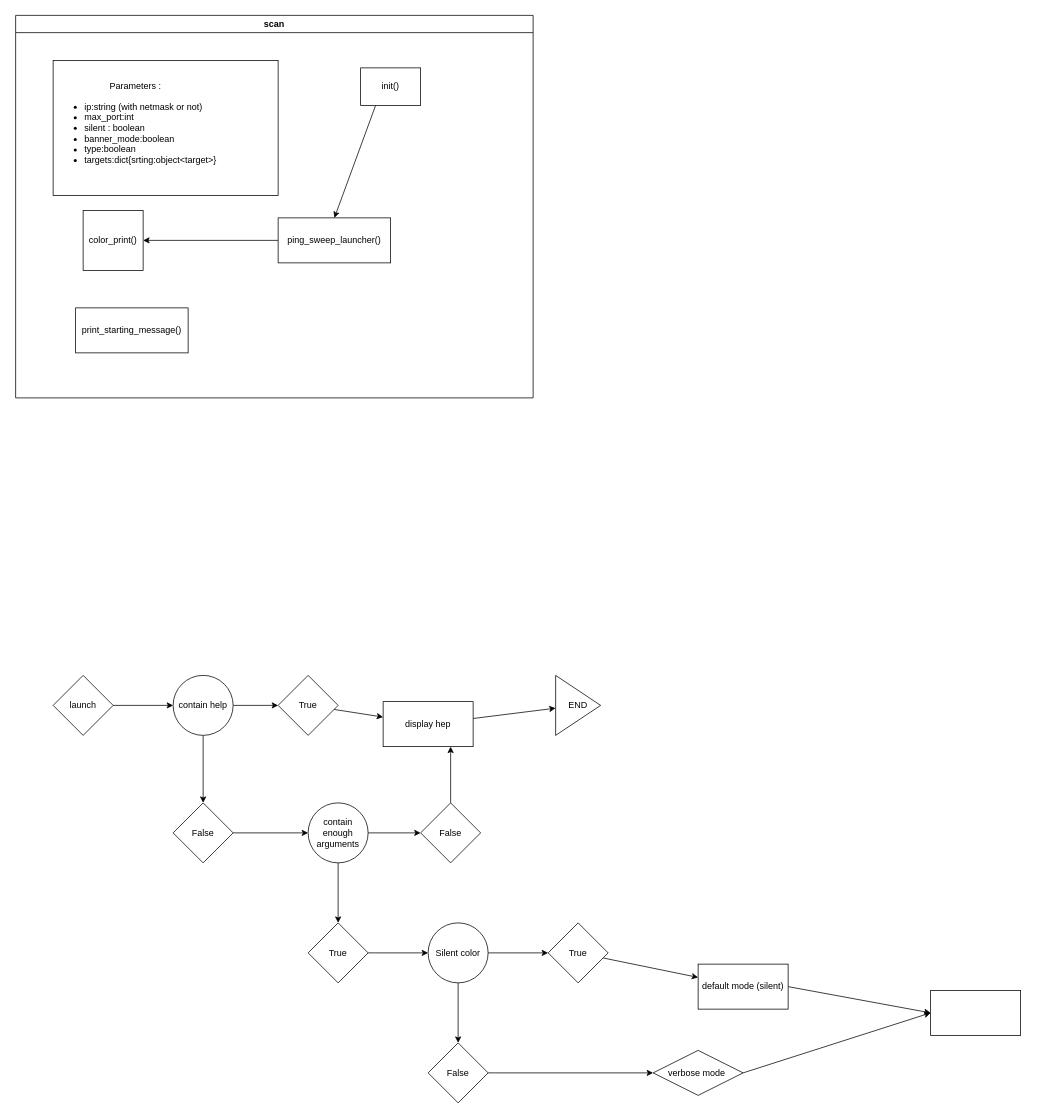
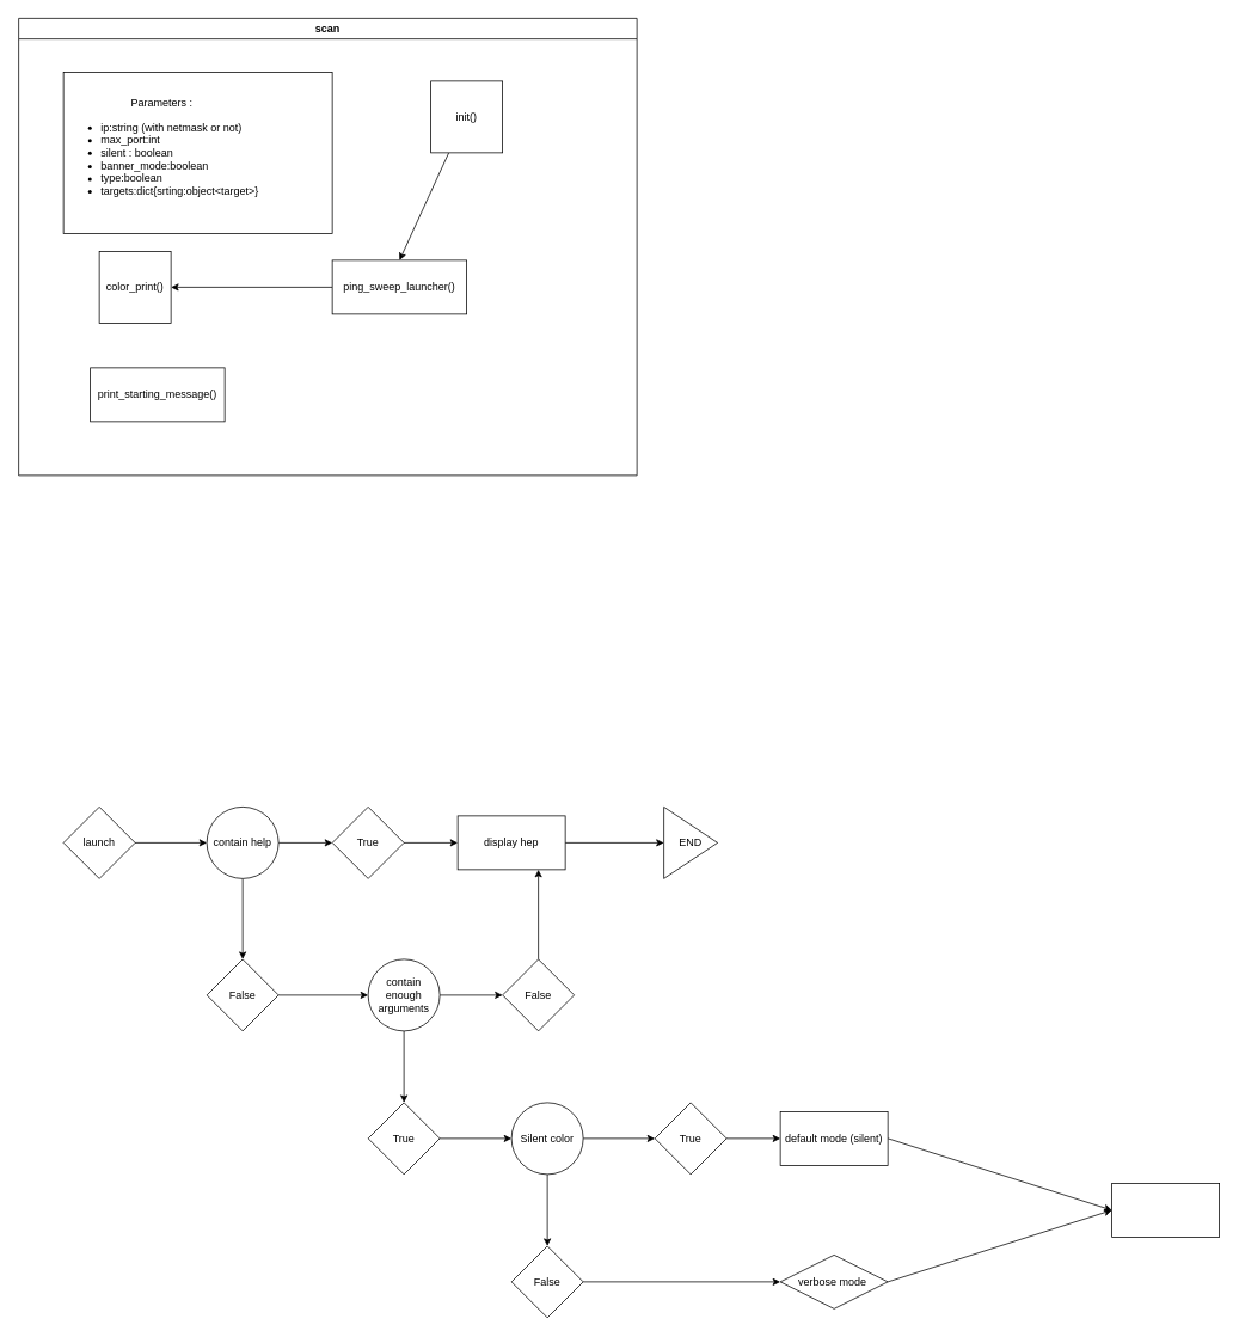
  <mxCell id="0" />
  <mxCell id="1" parent="0" />
  <mxCell id="2" value="scan" style="swimlane;whiteSpace=wrap;html=1;" parent="1" vertex="1"><mxGeometry x="20" y="20" width="690" height="510" as="geometry" /></mxCell>
  <mxCell id="3" value="&lt;div style=&quot;text-align: center;&quot;&gt;Parameters :&lt;/div&gt;&lt;ul&gt;&lt;li&gt;&lt;span style=&quot;&quot;&gt;ip:string (with netmask or not)&amp;nbsp;&amp;nbsp;&lt;/span&gt;&lt;/li&gt;&lt;li&gt;&lt;span style=&quot;&quot;&gt;max_port:int&amp;nbsp;&amp;nbsp;&lt;/span&gt;&lt;/li&gt;&lt;li&gt;&lt;span style=&quot;&quot;&gt;silent : boolean&lt;/span&gt;&lt;/li&gt;&lt;li&gt;&lt;span style=&quot;&quot;&gt;banner_mode:boolean&lt;/span&gt;&lt;/li&gt;&lt;li&gt;&lt;span style=&quot;&quot;&gt;type:boolean&lt;/span&gt;&lt;/li&gt;&lt;li style=&quot;&quot;&gt;&lt;span style=&quot;&quot;&gt;targets:dict{srting:object&amp;lt;target&amp;gt;}&lt;/span&gt;&lt;/li&gt;&lt;/ul&gt;" style="rounded=0;whiteSpace=wrap;html=1;align=left;" vertex="1" parent="2"><mxGeometry x="50" y="60" width="300" height="180" as="geometry" /></mxCell>
  <mxCell id="4" value="color_print()" style="whiteSpace=wrap;html=1;aspect=fixed;" vertex="1" parent="2"><mxGeometry x="90" y="260" width="80" height="80" as="geometry" /></mxCell>
  <mxCell id="5" value="print_starting_message()" style="rounded=0;whiteSpace=wrap;html=1;" vertex="1" parent="2"><mxGeometry x="80" y="390" width="150" height="60" as="geometry" /></mxCell>
  <mxCell id="6" style="edgeStyle=none;html=1;exitX=0;exitY=0.5;exitDx=0;exitDy=0;entryX=1;entryY=0.5;entryDx=0;entryDy=0;" edge="1" parent="2" source="7" target="4"><mxGeometry relative="1" as="geometry" /></mxCell>
  <mxCell id="7" value="ping_sweep_launcher()" style="whiteSpace=wrap;html=1;" vertex="1" parent="2"><mxGeometry x="350" y="270" width="150" height="60" as="geometry" /></mxCell>
  <mxCell id="8" style="edgeStyle=none;html=1;exitX=0.25;exitY=1;exitDx=0;exitDy=0;entryX=0.5;entryY=0;entryDx=0;entryDy=0;" edge="1" parent="2" source="9" target="7"><mxGeometry relative="1" as="geometry" /></mxCell>
- <mxCell id="9" value="init()" style="whiteSpace=wrap;html=1;aspect=fixed;" vertex="1" parent="2"><mxGeometry x="460" y="70" width="80" height="50" as="geometry" /></mxCell>
+ <mxCell id="9" value="init()" style="whiteSpace=wrap;html=1;aspect=fixed;" vertex="1" parent="2"><mxGeometry x="460" y="70" width="80" height="80" as="geometry" /></mxCell>
  <mxCell id="10" value="" style="edgeStyle=none;html=1;" parent="1" source="11" target="14" edge="1"><mxGeometry relative="1" as="geometry" /></mxCell>
  <mxCell id="11" value="launch" style="rhombus;whiteSpace=wrap;html=1;" parent="1" vertex="1"><mxGeometry x="70" y="900" width="80" height="80" as="geometry" /></mxCell>
  <mxCell id="12" value="" style="edgeStyle=none;html=1;" parent="1" source="14" target="16" edge="1"><mxGeometry relative="1" as="geometry" /></mxCell>
  <mxCell id="13" style="edgeStyle=none;html=1;exitX=0.5;exitY=1;exitDx=0;exitDy=0;" parent="1" source="14" target="20" edge="1"><mxGeometry relative="1" as="geometry" /></mxCell>
  <mxCell id="14" value="contain help" style="ellipse;whiteSpace=wrap;html=1;" parent="1" vertex="1"><mxGeometry x="230" y="900" width="80" height="80" as="geometry" /></mxCell>
  <mxCell id="15" value="" style="edgeStyle=none;html=1;" parent="1" source="16" target="18" edge="1"><mxGeometry relative="1" as="geometry" /></mxCell>
  <mxCell id="16" value="True" style="rhombus;whiteSpace=wrap;html=1;" parent="1" vertex="1"><mxGeometry x="370" y="900" width="80" height="80" as="geometry" /></mxCell>
  <mxCell id="17" value="" style="edgeStyle=none;html=1;" parent="1" source="18" target="40" edge="1"><mxGeometry relative="1" as="geometry" /></mxCell>
- <mxCell id="18" value="display hep" style="whiteSpace=wrap;html=1;" parent="1" vertex="1"><mxGeometry x="510" y="935" width="120" height="60" as="geometry" /></mxCell>
+ <mxCell id="18" value="display hep" style="whiteSpace=wrap;html=1;" parent="1" vertex="1"><mxGeometry x="510" y="910" width="120" height="60" as="geometry" /></mxCell>
  <mxCell id="19" style="edgeStyle=none;html=1;exitX=1;exitY=0.5;exitDx=0;exitDy=0;" parent="1" source="20" target="23" edge="1"><mxGeometry relative="1" as="geometry" /></mxCell>
  <mxCell id="20" value="False" style="rhombus;whiteSpace=wrap;html=1;" parent="1" vertex="1"><mxGeometry x="230" y="1070" width="80" height="80" as="geometry" /></mxCell>
  <mxCell id="21" value="" style="edgeStyle=none;html=1;" parent="1" source="23" target="25" edge="1"><mxGeometry relative="1" as="geometry" /></mxCell>
  <mxCell id="22" value="" style="edgeStyle=none;html=1;" parent="1" source="23" target="27" edge="1"><mxGeometry relative="1" as="geometry" /></mxCell>
  <mxCell id="23" value="contain enough arguments" style="ellipse;whiteSpace=wrap;html=1;" parent="1" vertex="1"><mxGeometry x="410" y="1070" width="80" height="80" as="geometry" /></mxCell>
  <mxCell id="24" style="edgeStyle=none;html=1;exitX=0.5;exitY=0;exitDx=0;exitDy=0;entryX=0.75;entryY=1;entryDx=0;entryDy=0;" parent="1" source="25" target="18" edge="1"><mxGeometry relative="1" as="geometry"><Array as="points" /></mxGeometry></mxCell>
  <mxCell id="25" value="False" style="rhombus;whiteSpace=wrap;html=1;" parent="1" vertex="1"><mxGeometry x="560" y="1070" width="80" height="80" as="geometry" /></mxCell>
  <mxCell id="26" value="" style="edgeStyle=none;html=1;" parent="1" source="27" target="30" edge="1"><mxGeometry relative="1" as="geometry" /></mxCell>
  <mxCell id="27" value="True" style="rhombus;whiteSpace=wrap;html=1;" parent="1" vertex="1"><mxGeometry x="410" y="1230" width="80" height="80" as="geometry" /></mxCell>
  <mxCell id="28" value="" style="edgeStyle=none;html=1;" parent="1" source="30" target="32" edge="1"><mxGeometry relative="1" as="geometry" /></mxCell>
  <mxCell id="29" value="" style="edgeStyle=none;html=1;" parent="1" source="30" target="36" edge="1"><mxGeometry relative="1" as="geometry" /></mxCell>
  <mxCell id="30" value="Silent color" style="ellipse;whiteSpace=wrap;html=1;" parent="1" vertex="1"><mxGeometry x="570" y="1230" width="80" height="80" as="geometry" /></mxCell>
  <mxCell id="31" value="" style="edgeStyle=none;html=1;" parent="1" source="32" target="34" edge="1"><mxGeometry relative="1" as="geometry" /></mxCell>
  <mxCell id="32" value="True" style="rhombus;whiteSpace=wrap;html=1;" parent="1" vertex="1"><mxGeometry x="730" y="1230" width="80" height="80" as="geometry" /></mxCell>
  <mxCell id="33" style="edgeStyle=none;html=1;exitX=1;exitY=0.5;exitDx=0;exitDy=0;entryX=0;entryY=0.5;entryDx=0;entryDy=0;" parent="1" source="34" target="39" edge="1"><mxGeometry relative="1" as="geometry"><mxPoint x="1240" y="1350" as="targetPoint" /></mxGeometry></mxCell>
- <mxCell id="34" value="default mode (silent)" style="whiteSpace=wrap;html=1;" parent="1" vertex="1"><mxGeometry x="930" y="1285" width="120" height="60" as="geometry" /></mxCell>
+ <mxCell id="34" value="default mode (silent)" style="whiteSpace=wrap;html=1;" parent="1" vertex="1"><mxGeometry x="870" y="1240" width="120" height="60" as="geometry" /></mxCell>
  <mxCell id="35" value="" style="edgeStyle=none;html=1;" parent="1" source="36" target="38" edge="1"><mxGeometry relative="1" as="geometry" /></mxCell>
  <mxCell id="36" value="False" style="rhombus;whiteSpace=wrap;html=1;" parent="1" vertex="1"><mxGeometry x="570" y="1390" width="80" height="80" as="geometry" /></mxCell>
  <mxCell id="37" style="edgeStyle=none;html=1;exitX=1;exitY=0.5;exitDx=0;exitDy=0;entryX=0;entryY=0.5;entryDx=0;entryDy=0;" parent="1" source="38" target="39" edge="1"><mxGeometry relative="1" as="geometry"><mxPoint x="1240" y="1350" as="targetPoint" /></mxGeometry></mxCell>
  <mxCell id="38" value="verbose mode&amp;nbsp;" style="rhombus;whiteSpace=wrap;html=1;" parent="1" vertex="1"><mxGeometry x="870" y="1400" width="120" height="60" as="geometry" /></mxCell>
  <mxCell id="39" value="" style="whiteSpace=wrap;html=1;" parent="1" vertex="1"><mxGeometry x="1240" y="1320" width="120" height="60" as="geometry" /></mxCell>
  <mxCell id="40" value="END" style="triangle;whiteSpace=wrap;html=1;" parent="1" vertex="1"><mxGeometry x="740" y="900" width="60" height="80" as="geometry" /></mxCell>
